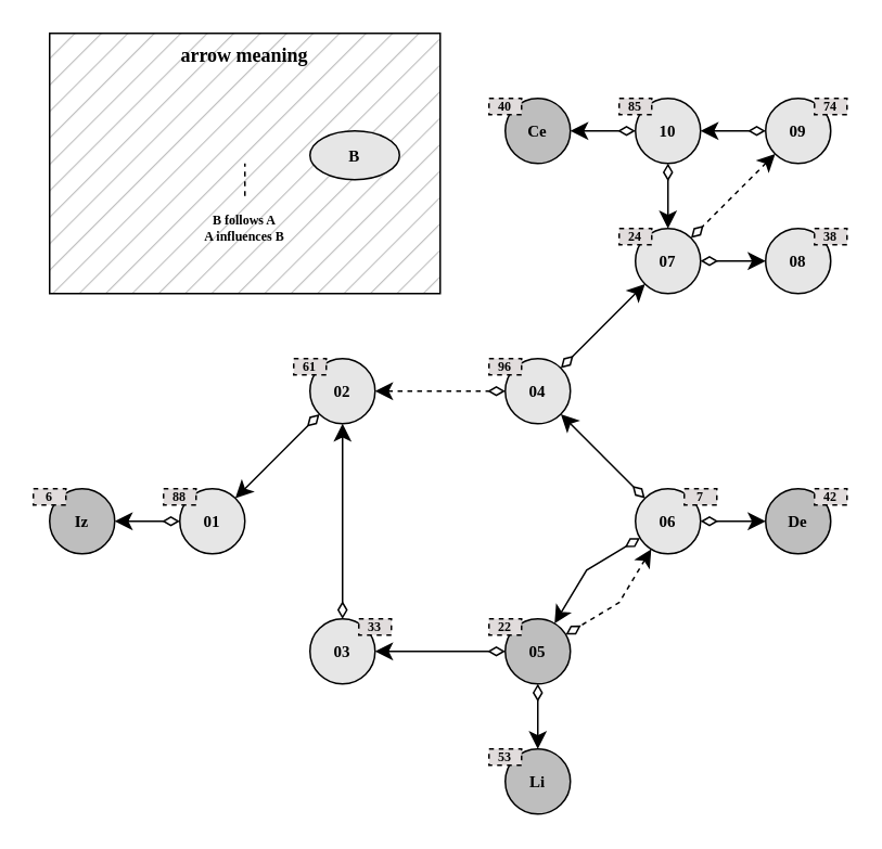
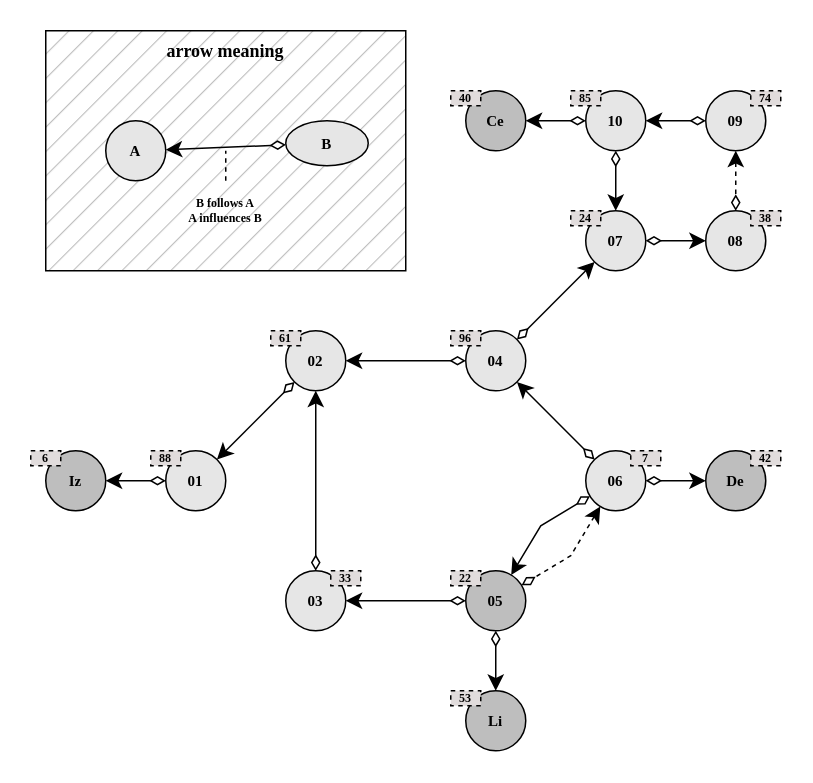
  <mxCell id="0" />
  <mxCell id="1" parent="0" />
  <mxCell id="2" value="arrow meaning" style="dropTarget=0;fillColor=#BEBEBE;fontFamily=Source Sans Pro;verticalAlign=top;fillStyle=hatch;strokeColor=default;perimeterSpacing=1;rounded=0;glass=0;shadow=0;align=center;labelBackgroundColor=none;labelBorderColor=none;textShadow=0;fontStyle=1;spacing=2;html=1;whiteSpace=wrap;" parent="1" vertex="1"><mxGeometry x="30" y="20" width="240" height="160" as="geometry" /></mxCell>
+ <mxCell id="3" value="A" style="ellipse;whiteSpace=wrap;html=1;aspect=fixed;fontFamily=Source Sans Pro;fillColor=#E6E6E6;fillStyle=solid;fontStyle=1;verticalAlign=middle;align=center;fontSize=10;" parent="1" vertex="1"><mxGeometry x="70" y="80" width="40" height="40" as="geometry" /></mxCell>
  <mxCell id="4" value="B" style="ellipse;whiteSpace=wrap;html=1;aspect=fixed;fontFamily=Source Sans Pro;fillColor=#E6E6E6;fillStyle=solid;fontStyle=1;verticalAlign=middle;align=center;fontSize=10;" parent="1" vertex="1"><mxGeometry x="190" y="80" width="55" height="30" as="geometry" /></mxCell>
+ <mxCell id="5" value="" style="endArrow=diamondThin;html=1;rounded=0;endSize=8;startArrow=classic;startFill=1;endFill=0;startSize=8;jumpSize=5;fontFamily=Source Code Pro;fontSize=50;" parent="1" source="3" target="4" edge="1"><mxGeometry width="50" height="50" relative="1" as="geometry"><mxPoint x="418" y="286" as="sourcePoint" /><mxPoint x="462" y="374" as="targetPoint" /></mxGeometry></mxCell>
  <mxCell id="6" value="&lt;div&gt;B follows A&lt;/div&gt;A influences B" style="text;html=1;align=center;verticalAlign=middle;whiteSpace=wrap;rounded=0;fontFamily=Source Sans Pro;fontSize=8;fontStyle=1;fillColor=none;" parent="1" vertex="1"><mxGeometry x="90" y="120" width="120" height="40" as="geometry" /></mxCell>
  <mxCell id="7" value="" style="endArrow=none;html=1;rounded=0;endSize=10;startArrow=none;startFill=0;endFill=0;startSize=10;jumpSize=5;fontFamily=Source Code Pro;fontSize=50;edgeStyle=orthogonalEdgeStyle;dashed=1;" parent="1" source="6" edge="1"><mxGeometry width="50" height="50" relative="1" as="geometry"><mxPoint x="-40" y="410" as="sourcePoint" /><mxPoint x="150" y="100" as="targetPoint" /></mxGeometry></mxCell>
  <mxCell id="8" value="" style="endArrow=diamondThin;html=1;rounded=0;endSize=8;startArrow=classic;startFill=1;endFill=0;startSize=8;jumpSize=5;fontFamily=Source Code Pro;fontSize=50;" parent="1" source="9" target="18" edge="1"><mxGeometry width="50" height="50" relative="1" as="geometry"><mxPoint x="0" y="230" as="sourcePoint" /><mxPoint x="190" y="260" as="targetPoint" /></mxGeometry></mxCell>
  <mxCell id="9" value="01" style="ellipse;whiteSpace=wrap;html=1;aspect=fixed;fontFamily=Source Sans Pro;fillColor=#E6E6E6;fillStyle=solid;fontStyle=1;verticalAlign=middle;align=center;fontSize=10;" parent="1" vertex="1"><mxGeometry x="110" y="300" width="40" height="40" as="geometry" /></mxCell>
  <mxCell id="10" value="Iz" style="ellipse;whiteSpace=wrap;html=1;aspect=fixed;fontFamily=Source Sans Pro;fillColor=#BEBEBE;fillStyle=solid;fontStyle=1;verticalAlign=middle;align=center;fontSize=10;" parent="1" vertex="1"><mxGeometry x="30" y="300" width="40" height="40" as="geometry" /></mxCell>
  <mxCell id="11" value="De" style="ellipse;whiteSpace=wrap;html=1;aspect=fixed;fontFamily=Source Sans Pro;fillColor=#BEBEBE;fillStyle=solid;fontStyle=1;verticalAlign=middle;align=center;fontSize=10;" parent="1" vertex="1"><mxGeometry x="470" y="300" width="40" height="40" as="geometry" /></mxCell>
  <mxCell id="12" value="Ce" style="ellipse;whiteSpace=wrap;html=1;aspect=fixed;fontFamily=Source Sans Pro;fillColor=#BEBEBE;fillStyle=solid;fontStyle=1;verticalAlign=middle;align=center;fontSize=10;" parent="1" vertex="1"><mxGeometry x="310" y="60" width="40" height="40" as="geometry" /></mxCell>
  <mxCell id="13" value="Li" style="ellipse;whiteSpace=wrap;html=1;aspect=fixed;fontFamily=Source Sans Pro;fillColor=#BEBEBE;fillStyle=solid;fontStyle=1;verticalAlign=middle;align=center;fontSize=10;" parent="1" vertex="1"><mxGeometry x="310" y="460" width="40" height="40" as="geometry" /></mxCell>
  <mxCell id="14" value="" style="endArrow=diamondThin;html=1;rounded=0;endSize=8;startArrow=classic;startFill=1;endFill=0;startSize=8;jumpSize=5;fontFamily=Source Code Pro;fontSize=50;" parent="1" source="10" target="9" edge="1"><mxGeometry width="50" height="50" relative="1" as="geometry"><mxPoint x="229" y="188" as="sourcePoint" /><mxPoint x="251" y="232" as="targetPoint" /></mxGeometry></mxCell>
  <mxCell id="15" value="" style="endArrow=diamondThin;html=1;rounded=0;endSize=8;startArrow=classic;startFill=1;endFill=0;startSize=8;jumpSize=5;fontFamily=Source Code Pro;fontSize=50;" parent="1" source="11" target="25" edge="1"><mxGeometry width="50" height="50" relative="1" as="geometry"><mxPoint x="220" y="110" as="sourcePoint" /><mxPoint x="290" y="140" as="targetPoint" /></mxGeometry></mxCell>
  <mxCell id="16" value="" style="endArrow=diamondThin;html=1;rounded=0;endSize=8;startArrow=classic;startFill=1;endFill=0;startSize=8;jumpSize=5;fontFamily=Source Code Pro;fontSize=50;" parent="1" source="12" target="32" edge="1"><mxGeometry width="50" height="50" relative="1" as="geometry"><mxPoint x="470" y="70" as="sourcePoint" /><mxPoint x="540" y="100" as="targetPoint" /></mxGeometry></mxCell>
  <mxCell id="17" value="" style="endArrow=diamondThin;html=1;rounded=0;endSize=8;startArrow=classic;startFill=1;endFill=0;startSize=8;jumpSize=5;fontFamily=Source Code Pro;fontSize=50;" parent="1" source="13" target="23" edge="1"><mxGeometry width="50" height="50" relative="1" as="geometry"><mxPoint x="380" y="110" as="sourcePoint" /><mxPoint x="450" y="140" as="targetPoint" /></mxGeometry></mxCell>
  <mxCell id="18" value="02" style="ellipse;whiteSpace=wrap;html=1;aspect=fixed;fontFamily=Source Sans Pro;fillColor=#E6E6E6;fillStyle=solid;fontStyle=1;verticalAlign=middle;align=center;fontSize=10;" parent="1" vertex="1"><mxGeometry x="190" y="220" width="40" height="40" as="geometry" /></mxCell>
  <mxCell id="19" value="03" style="ellipse;whiteSpace=wrap;html=1;aspect=fixed;fontFamily=Source Sans Pro;fillColor=#E6E6E6;fillStyle=solid;fontStyle=1;verticalAlign=middle;align=center;fontSize=10;" parent="1" vertex="1"><mxGeometry x="190" y="380" width="40" height="40" as="geometry" /></mxCell>
  <mxCell id="20" value="" style="endArrow=diamondThin;html=1;rounded=0;endSize=8;startArrow=classic;startFill=1;endFill=0;startSize=8;jumpSize=5;fontFamily=Source Code Pro;fontSize=50;" parent="1" source="18" target="19" edge="1"><mxGeometry width="50" height="50" relative="1" as="geometry"><mxPoint x="204" y="378" as="sourcePoint" /><mxPoint x="156" y="342" as="targetPoint" /></mxGeometry></mxCell>
  <mxCell id="21" value="04" style="ellipse;whiteSpace=wrap;html=1;aspect=fixed;fontFamily=Source Sans Pro;fillColor=#E6E6E6;fillStyle=solid;fontStyle=1;verticalAlign=middle;align=center;fontSize=10;" parent="1" vertex="1"><mxGeometry x="310" y="220" width="40" height="40" as="geometry" /></mxCell>
- <mxCell id="22" value="" style="endArrow=diamondThin;html=1;rounded=0;endSize=8;startArrow=classic;startFill=1;endFill=0;startSize=8;jumpSize=5;fontFamily=Source Code Pro;fontSize=50;dashed=1;" parent="1" source="18" target="21" edge="1"><mxGeometry width="50" height="50" relative="1" as="geometry"><mxPoint x="156" y="318" as="sourcePoint" /><mxPoint x="204" y="282" as="targetPoint" /></mxGeometry></mxCell>
+ <mxCell id="22" value="" style="endArrow=diamondThin;html=1;rounded=0;endSize=8;startArrow=classic;startFill=1;endFill=0;startSize=8;jumpSize=5;fontFamily=Source Code Pro;fontSize=50;" parent="1" source="18" target="21" edge="1"><mxGeometry width="50" height="50" relative="1" as="geometry"><mxPoint x="156" y="318" as="sourcePoint" /><mxPoint x="204" y="282" as="targetPoint" /></mxGeometry></mxCell>
  <mxCell id="23" value="05" style="ellipse;whiteSpace=wrap;html=1;aspect=fixed;fontFamily=Source Sans Pro;fillColor=#bebebe;fillStyle=solid;fontStyle=1;verticalAlign=middle;align=center;fontSize=10;" parent="1" vertex="1"><mxGeometry x="310" y="380" width="40" height="40" as="geometry" /></mxCell>
  <mxCell id="24" value="" style="endArrow=diamondThin;html=1;rounded=0;endSize=8;startArrow=classic;startFill=1;endFill=0;startSize=8;jumpSize=5;fontFamily=Source Code Pro;fontSize=50;" parent="1" source="19" target="23" edge="1"><mxGeometry width="50" height="50" relative="1" as="geometry"><mxPoint x="220" y="270" as="sourcePoint" /><mxPoint x="320" y="470" as="targetPoint" /></mxGeometry></mxCell>
  <mxCell id="25" value="06" style="ellipse;whiteSpace=wrap;html=1;aspect=fixed;fontFamily=Source Sans Pro;fillColor=#E6E6E6;fillStyle=solid;fontStyle=1;verticalAlign=middle;align=center;fontSize=10;" parent="1" vertex="1"><mxGeometry x="390" y="300" width="40" height="40" as="geometry" /></mxCell>
  <mxCell id="26" value="07" style="ellipse;whiteSpace=wrap;html=1;aspect=fixed;fontFamily=Source Sans Pro;fillColor=#E6E6E6;fillStyle=solid;fontStyle=1;verticalAlign=middle;align=center;fontSize=10;" parent="1" vertex="1"><mxGeometry x="390" y="140" width="40" height="40" as="geometry" /></mxCell>
  <mxCell id="27" value="" style="endArrow=diamondThin;html=1;rounded=0;endSize=8;startArrow=classic;startFill=1;endFill=0;startSize=8;jumpSize=5;fontFamily=Source Code Pro;fontSize=50;" parent="1" source="23" target="25" edge="1"><mxGeometry width="50" height="50" relative="1" as="geometry"><mxPoint x="240" y="410" as="sourcePoint" /><mxPoint x="320" y="410" as="targetPoint" /><Array as="points"><mxPoint x="360" y="350" /></Array></mxGeometry></mxCell>
  <mxCell id="28" value="" style="endArrow=diamondThin;html=1;rounded=0;endSize=8;startArrow=classic;startFill=1;endFill=0;startSize=8;jumpSize=5;fontFamily=Source Code Pro;fontSize=50;dashed=1;" parent="1" source="25" target="23" edge="1"><mxGeometry width="50" height="50" relative="1" as="geometry"><mxPoint x="354" y="396" as="sourcePoint" /><mxPoint x="406" y="344" as="targetPoint" /><Array as="points"><mxPoint x="380" y="370" /></Array></mxGeometry></mxCell>
  <mxCell id="29" value="" style="endArrow=diamondThin;html=1;rounded=0;endSize=8;startArrow=classic;startFill=1;endFill=0;startSize=8;jumpSize=5;fontFamily=Source Code Pro;fontSize=50;" parent="1" source="21" target="25" edge="1"><mxGeometry width="50" height="50" relative="1" as="geometry"><mxPoint x="240" y="250" as="sourcePoint" /><mxPoint x="320" y="250" as="targetPoint" /></mxGeometry></mxCell>
  <mxCell id="30" value="08" style="ellipse;whiteSpace=wrap;html=1;aspect=fixed;fontFamily=Source Sans Pro;fillColor=#E6E6E6;fillStyle=solid;fontStyle=1;verticalAlign=middle;align=center;fontSize=10;" parent="1" vertex="1"><mxGeometry x="470" y="140" width="40" height="40" as="geometry" /></mxCell>
  <mxCell id="31" value="09" style="ellipse;whiteSpace=wrap;html=1;aspect=fixed;fontFamily=Source Sans Pro;fillColor=#E6E6E6;fillStyle=solid;fontStyle=1;verticalAlign=middle;align=center;fontSize=10;" parent="1" vertex="1"><mxGeometry x="470" y="60" width="40" height="40" as="geometry" /></mxCell>
  <mxCell id="32" value="10" style="ellipse;whiteSpace=wrap;html=1;aspect=fixed;fontFamily=Source Sans Pro;fillColor=#E6E6E6;fillStyle=solid;fontStyle=1;verticalAlign=middle;align=center;fontSize=10;" parent="1" vertex="1"><mxGeometry x="390" y="60" width="40" height="40" as="geometry" /></mxCell>
- <mxCell id="33" value="" style="endArrow=diamondThin;html=1;rounded=0;endSize=8;startArrow=classic;startFill=1;endFill=0;startSize=8;jumpSize=5;fontFamily=Source Code Pro;fontSize=50;dashed=1;" parent="1" source="31" target="26" edge="1"><mxGeometry width="50" height="50" relative="1" as="geometry"><mxPoint x="354" y="264" as="sourcePoint" /><mxPoint x="406" y="316" as="targetPoint" /></mxGeometry></mxCell>
+ <mxCell id="33" value="" style="endArrow=diamondThin;html=1;rounded=0;endSize=8;startArrow=classic;startFill=1;endFill=0;startSize=8;jumpSize=5;fontFamily=Source Code Pro;fontSize=50;dashed=1;" parent="1" source="31" target="30" edge="1"><mxGeometry width="50" height="50" relative="1" as="geometry"><mxPoint x="354" y="264" as="sourcePoint" /><mxPoint x="406" y="316" as="targetPoint" /></mxGeometry></mxCell>
  <mxCell id="34" value="" style="endArrow=diamondThin;html=1;rounded=0;endSize=8;startArrow=classic;startFill=1;endFill=0;startSize=8;jumpSize=5;fontFamily=Source Code Pro;fontSize=50;" parent="1" source="30" target="26" edge="1"><mxGeometry width="50" height="50" relative="1" as="geometry"><mxPoint x="364" y="274" as="sourcePoint" /><mxPoint x="416" y="326" as="targetPoint" /></mxGeometry></mxCell>
  <mxCell id="35" value="" style="endArrow=diamondThin;html=1;rounded=0;endSize=8;startArrow=classic;startFill=1;endFill=0;startSize=8;jumpSize=5;fontFamily=Source Code Pro;fontSize=50;" parent="1" source="26" target="32" edge="1"><mxGeometry width="50" height="50" relative="1" as="geometry"><mxPoint x="480" y="170" as="sourcePoint" /><mxPoint x="440" y="170" as="targetPoint" /></mxGeometry></mxCell>
  <mxCell id="36" value="" style="endArrow=diamondThin;html=1;rounded=0;endSize=8;startArrow=classic;startFill=1;endFill=0;startSize=8;jumpSize=5;fontFamily=Source Code Pro;fontSize=50;" parent="1" source="32" target="31" edge="1"><mxGeometry width="50" height="50" relative="1" as="geometry"><mxPoint x="420" y="150" as="sourcePoint" /><mxPoint x="420" y="110" as="targetPoint" /></mxGeometry></mxCell>
  <mxCell id="37" value="" style="endArrow=diamondThin;html=1;rounded=0;endSize=8;startArrow=classic;startFill=1;endFill=0;startSize=8;jumpSize=5;fontFamily=Source Code Pro;fontSize=50;" parent="1" source="26" target="21" edge="1"><mxGeometry width="50" height="50" relative="1" as="geometry"><mxPoint x="440" y="90" as="sourcePoint" /><mxPoint x="480" y="90" as="targetPoint" /></mxGeometry></mxCell>
  <mxCell id="38" value="6" style="text;html=1;align=center;verticalAlign=middle;whiteSpace=wrap;rounded=0;fontFamily=Source Code Pro;fontSize=8;fontStyle=1;fillColor=#E1DCDC;strokeColor=default;dashed=1;" parent="1" vertex="1"><mxGeometry x="20" y="300" width="20" height="10" as="geometry" /></mxCell>
  <mxCell id="39" value="88" style="text;html=1;align=center;verticalAlign=middle;whiteSpace=wrap;rounded=0;fontFamily=Source Code Pro;fontSize=8;fontStyle=1;fillColor=#E1DCDC;strokeColor=default;dashed=1;" parent="1" vertex="1"><mxGeometry x="100" y="300" width="20" height="10" as="geometry" /></mxCell>
  <mxCell id="40" value="61" style="text;html=1;align=center;verticalAlign=middle;whiteSpace=wrap;rounded=0;fontFamily=Source Code Pro;fontSize=8;fontStyle=1;fillColor=#E1DCDC;strokeColor=default;dashed=1;" vertex="1" parent="1"><mxGeometry x="180" y="220" width="20" height="10" as="geometry" /></mxCell>
  <mxCell id="41" value="33" style="text;html=1;align=center;verticalAlign=middle;whiteSpace=wrap;rounded=0;fontFamily=Source Code Pro;fontSize=8;fontStyle=1;fillColor=#E1DCDC;strokeColor=default;dashed=1;" vertex="1" parent="1"><mxGeometry x="220" y="380" width="20" height="10" as="geometry" /></mxCell>
  <mxCell id="42" value="96" style="text;html=1;align=center;verticalAlign=middle;whiteSpace=wrap;rounded=0;fontFamily=Source Code Pro;fontSize=8;fontStyle=1;fillColor=#E1DCDC;strokeColor=default;dashed=1;" vertex="1" parent="1"><mxGeometry x="300" y="220" width="20" height="10" as="geometry" /></mxCell>
  <mxCell id="43" value="7" style="text;html=1;align=center;verticalAlign=middle;whiteSpace=wrap;rounded=0;fontFamily=Source Code Pro;fontSize=8;fontStyle=1;fillColor=#E1DCDC;strokeColor=default;dashed=1;" vertex="1" parent="1"><mxGeometry x="420" y="300" width="20" height="10" as="geometry" /></mxCell>
  <mxCell id="44" value="42" style="text;html=1;align=center;verticalAlign=middle;whiteSpace=wrap;rounded=0;fontFamily=Source Code Pro;fontSize=8;fontStyle=1;fillColor=#E1DCDC;strokeColor=default;dashed=1;" vertex="1" parent="1"><mxGeometry x="500" y="300" width="20" height="10" as="geometry" /></mxCell>
  <mxCell id="45" value="53" style="text;html=1;align=center;verticalAlign=middle;whiteSpace=wrap;rounded=0;fontFamily=Source Code Pro;fontSize=8;fontStyle=1;fillColor=#E1DCDC;strokeColor=default;dashed=1;" vertex="1" parent="1"><mxGeometry x="300" y="460" width="20" height="10" as="geometry" /></mxCell>
  <mxCell id="46" value="22" style="text;html=1;align=center;verticalAlign=middle;whiteSpace=wrap;rounded=0;fontFamily=Source Code Pro;fontSize=8;fontStyle=1;fillColor=#E1DCDC;strokeColor=default;dashed=1;" vertex="1" parent="1"><mxGeometry x="300" y="380" width="20" height="10" as="geometry" /></mxCell>
  <mxCell id="47" value="24" style="text;html=1;align=center;verticalAlign=middle;whiteSpace=wrap;rounded=0;fontFamily=Source Code Pro;fontSize=8;fontStyle=1;fillColor=#E1DCDC;strokeColor=default;dashed=1;" vertex="1" parent="1"><mxGeometry x="380" y="140" width="20" height="10" as="geometry" /></mxCell>
  <mxCell id="48" value="38" style="text;html=1;align=center;verticalAlign=middle;whiteSpace=wrap;rounded=0;fontFamily=Source Code Pro;fontSize=8;fontStyle=1;fillColor=#E1DCDC;strokeColor=default;dashed=1;" vertex="1" parent="1"><mxGeometry x="500" y="140" width="20" height="10" as="geometry" /></mxCell>
  <mxCell id="49" value="74" style="text;html=1;align=center;verticalAlign=middle;whiteSpace=wrap;rounded=0;fontFamily=Source Code Pro;fontSize=8;fontStyle=1;fillColor=#E1DCDC;strokeColor=default;dashed=1;" vertex="1" parent="1"><mxGeometry x="500" y="60" width="20" height="10" as="geometry" /></mxCell>
  <mxCell id="50" value="85" style="text;html=1;align=center;verticalAlign=middle;whiteSpace=wrap;rounded=0;fontFamily=Source Code Pro;fontSize=8;fontStyle=1;fillColor=#E1DCDC;strokeColor=default;dashed=1;" vertex="1" parent="1"><mxGeometry x="380" y="60" width="20" height="10" as="geometry" /></mxCell>
  <mxCell id="51" value="40" style="text;html=1;align=center;verticalAlign=middle;whiteSpace=wrap;rounded=0;fontFamily=Source Code Pro;fontSize=8;fontStyle=1;fillColor=#E1DCDC;strokeColor=default;dashed=1;" vertex="1" parent="1"><mxGeometry x="300" y="60" width="20" height="10" as="geometry" /></mxCell>
